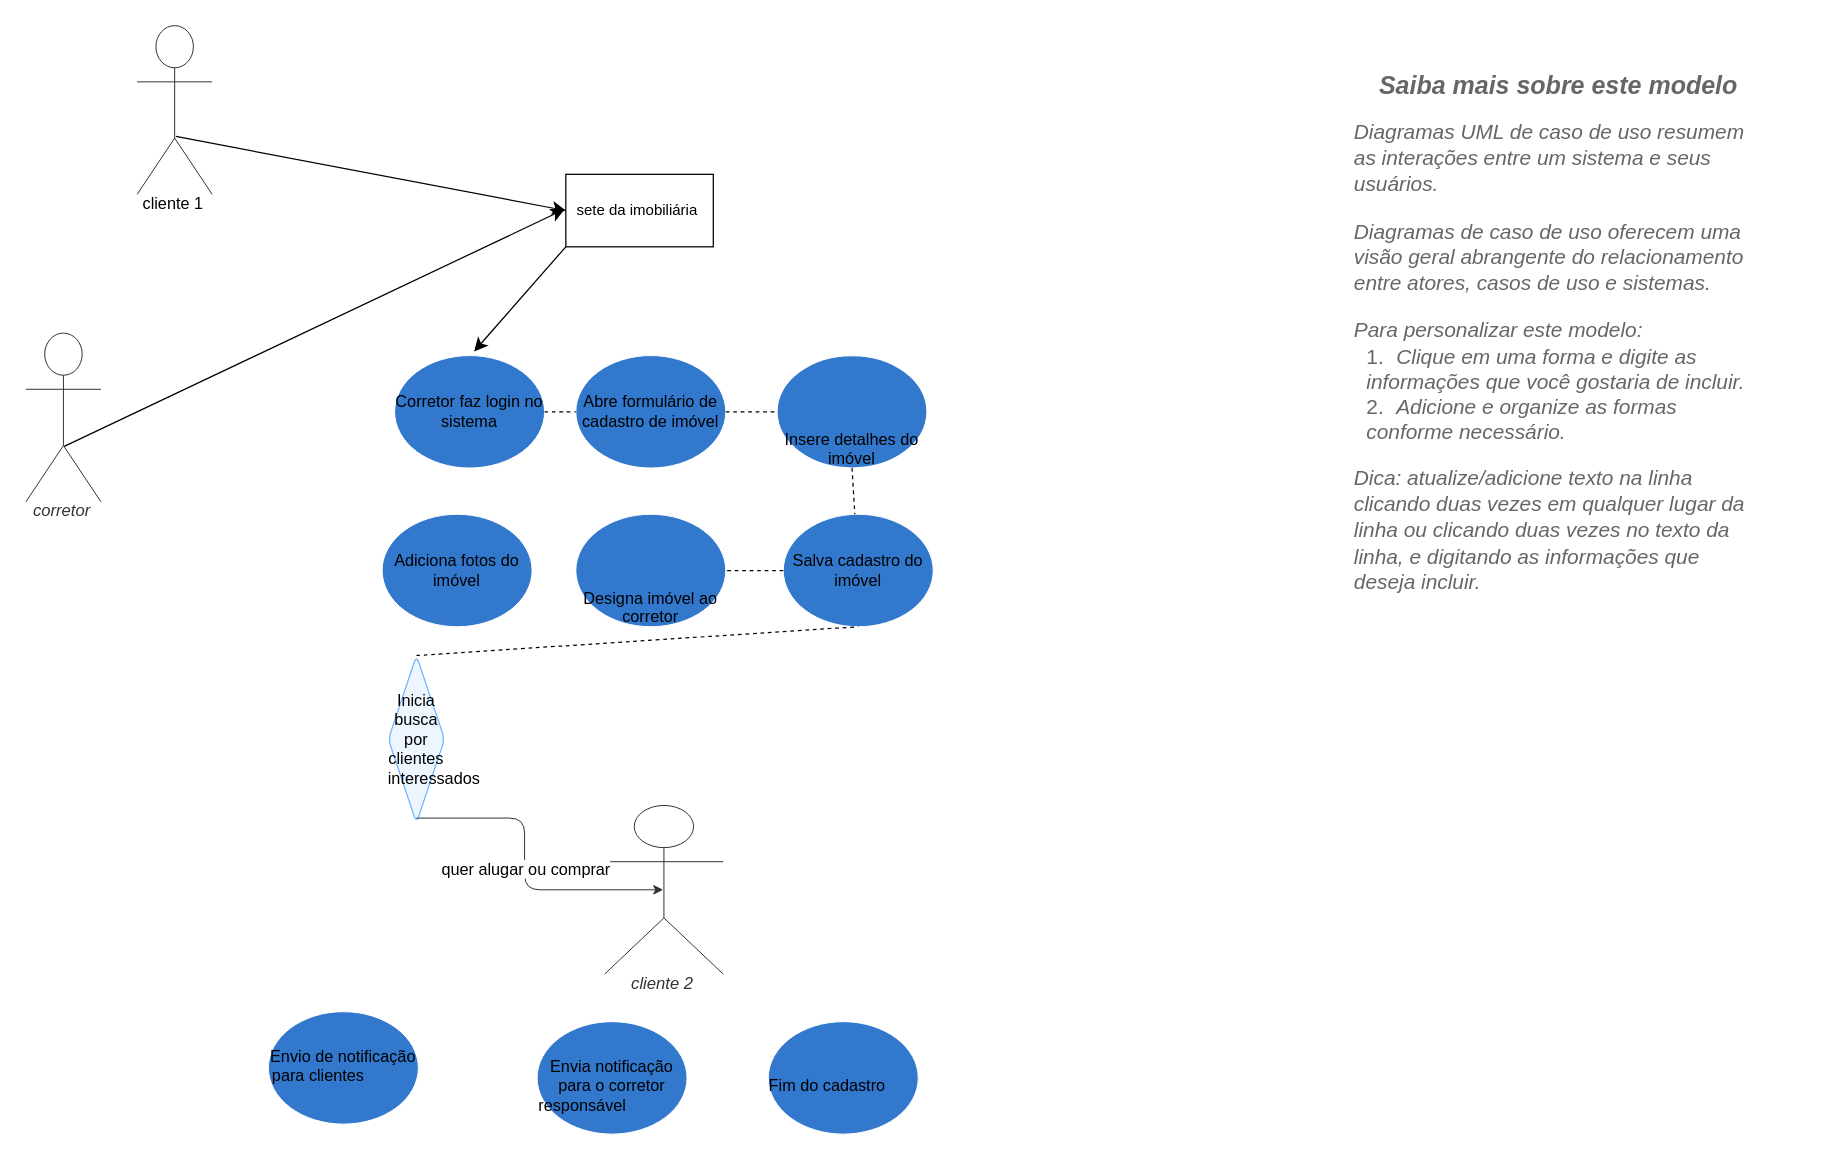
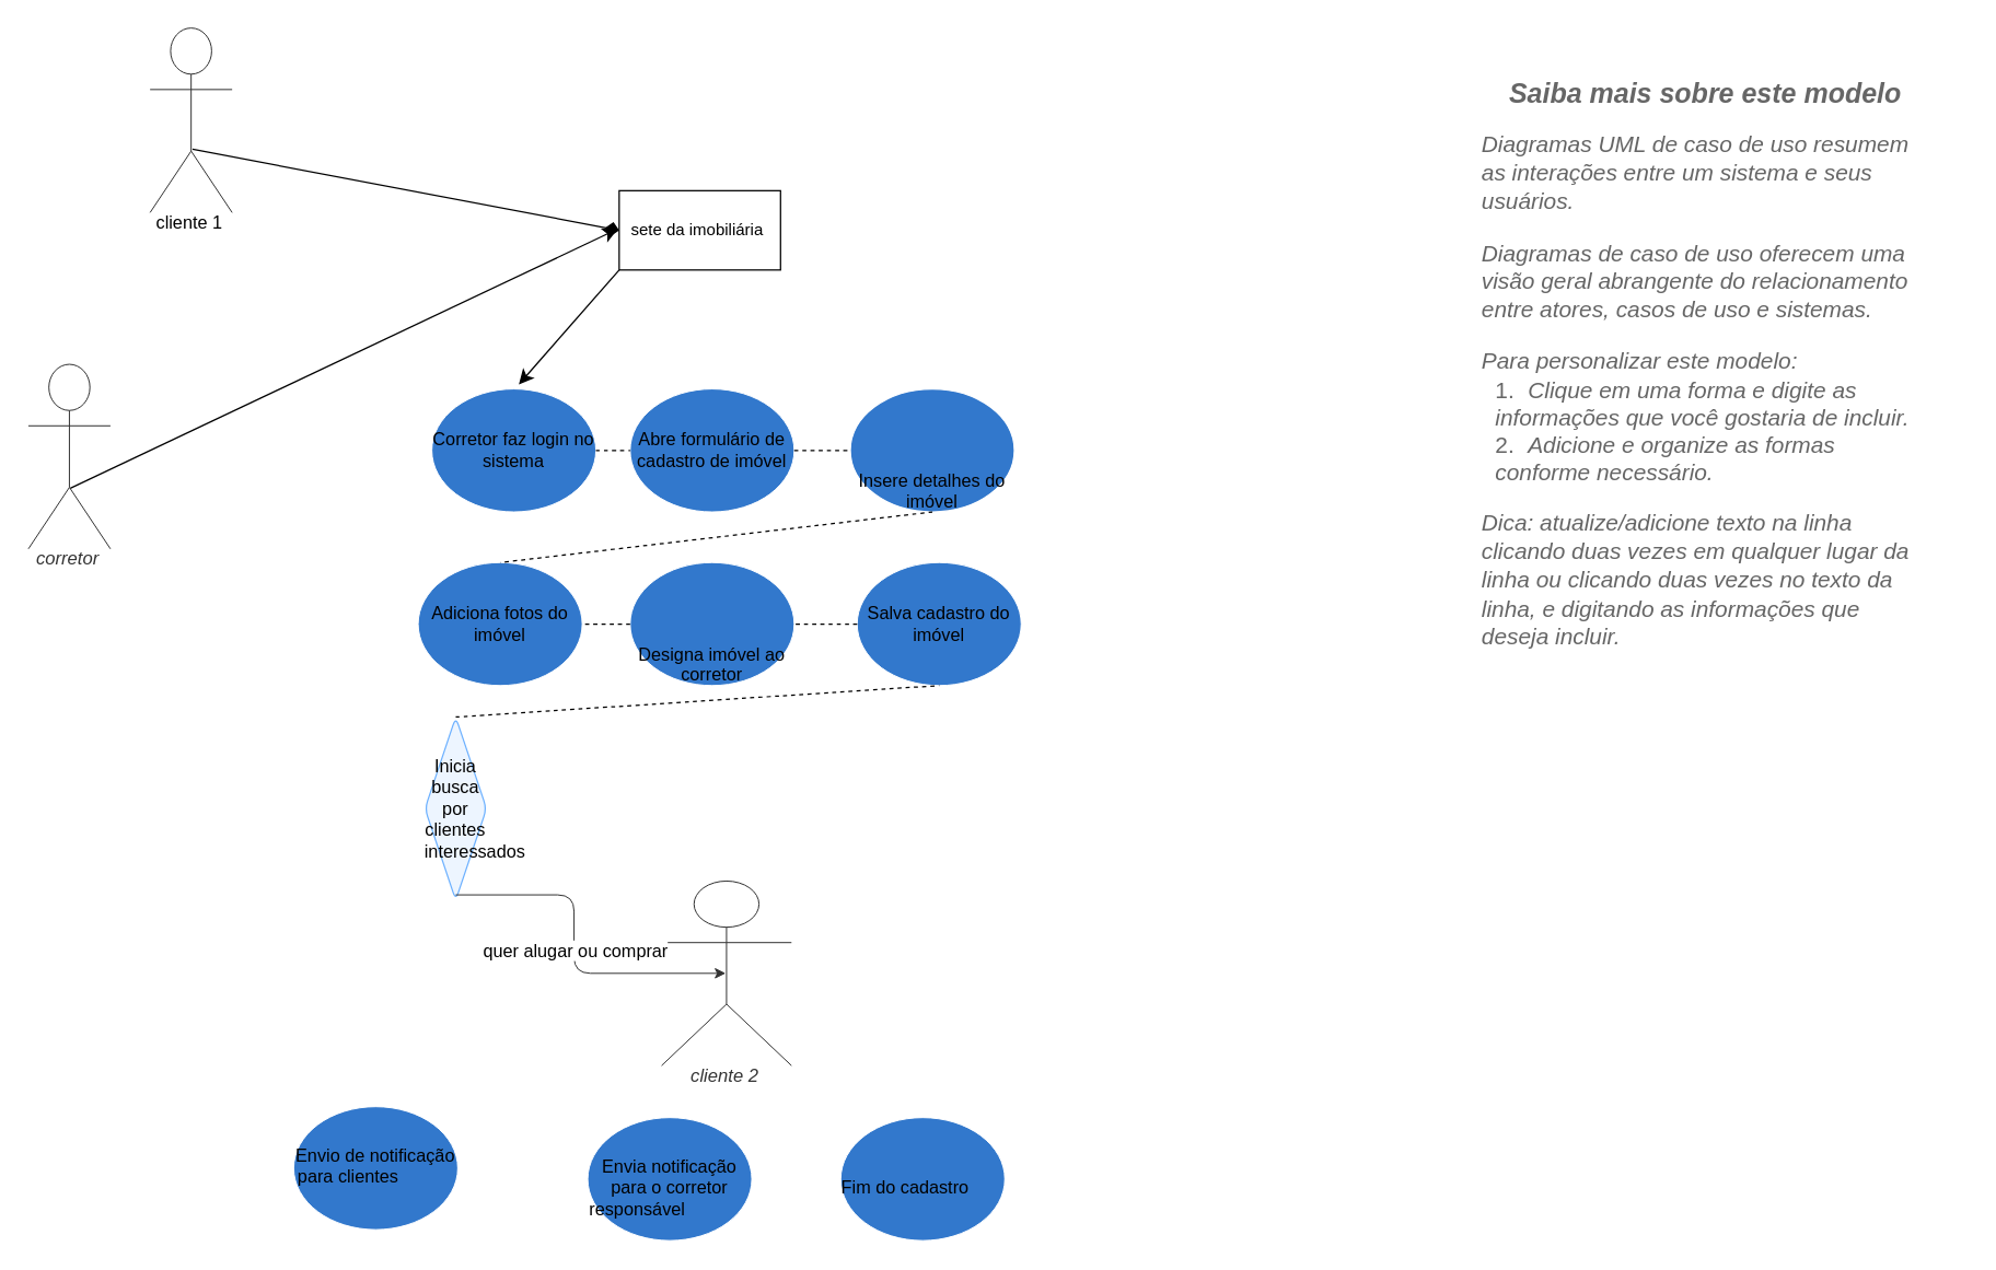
  <mxCell id="0" />
  <mxCell id="1" parent="0" />
  <mxCell id="2" value="corretor" style="html=1;overflow=block;blockSpacing=1;shape=umlActor;labelPosition=center;verticalLabelPosition=bottom;verticalAlign=top;whiteSpace=nowrap;fontSize=13.3;fontColor=#333333;fontStyle=2;spacing=0;strokeColor=#333333;strokeOpacity=100;rounded=1;absoluteArcSize=1;arcSize=7.5;fillColor=#ffffff;strokeWidth=0.8;lucidId=.Q4MOHSBDm2E;" vertex="1" parent="1"><mxGeometry x="20" y="266" width="60" height="135" as="geometry" /></mxCell>
  <mxCell id="3" value="cliente 2" style="html=1;overflow=block;blockSpacing=1;shape=umlActor;labelPosition=center;verticalLabelPosition=bottom;verticalAlign=top;whiteSpace=nowrap;fontSize=13.3;fontColor=#333333;fontStyle=2;spacing=0;strokeColor=#333333;strokeOpacity=100;rounded=1;absoluteArcSize=1;arcSize=7.5;fillColor=#ffffff;strokeWidth=0.8;lucidId=.Q4MG143k2o2;" vertex="1" parent="1"><mxGeometry x="483" y="644" width="95" height="135" as="geometry" /></mxCell>
  <mxCell id="4" value="Corretor faz login no sistema" style="html=1;overflow=block;blockSpacing=1;whiteSpace=wrap;ellipse;fontSize=13;align=center;spacing=0;verticalAlign=middle;strokeColor=#ffffff;strokeOpacity=100;fillOpacity=100;rounded=1;absoluteArcSize=1;arcSize=7.5;fillColor=#3278cc;strokeWidth=0.8;lucidId=.Q4MeaXKLHhP;" vertex="1" parent="1"><mxGeometry x="315" y="284" width="120" height="90" as="geometry" /></mxCell>
  <mxCell id="5" value="Abre formulário de cadastro de imóvel" style="html=1;overflow=block;blockSpacing=1;whiteSpace=wrap;ellipse;fontSize=13;align=center;spacing=0;verticalAlign=middle;strokeColor=#ffffff;strokeOpacity=100;fillOpacity=100;rounded=1;absoluteArcSize=1;arcSize=7.5;fillColor=#3278cc;strokeWidth=0.8;lucidId=.Q4M82ccuo9S;" vertex="1" parent="1"><mxGeometry x="460" y="284" width="120" height="90" as="geometry" /></mxCell>
  <mxCell id="6" value="Adiciona fotos do imóvel" style="html=1;overflow=block;blockSpacing=1;whiteSpace=wrap;ellipse;fontSize=13;align=center;spacing=0;verticalAlign=middle;strokeColor=#ffffff;strokeOpacity=100;fillOpacity=100;rounded=1;absoluteArcSize=1;arcSize=7.5;fillColor=#3278cc;strokeWidth=0.8;lucidId=.Q4M-m0Nwd3n;" vertex="1" parent="1"><mxGeometry x="305" y="411" width="120" height="90" as="geometry" /></mxCell>
  <mxCell id="7" value="Salva cadastro do imóvel" style="html=1;overflow=block;blockSpacing=1;whiteSpace=wrap;ellipse;fontSize=13;align=center;spacing=0;verticalAlign=middle;strokeColor=#ffffff;strokeOpacity=100;fillOpacity=100;rounded=1;absoluteArcSize=1;arcSize=7.5;fillColor=#3278cc;strokeWidth=0.8;lucidId=.Q4M-E~2-rLI;" vertex="1" parent="1"><mxGeometry x="626" y="411" width="120" height="90" as="geometry" /></mxCell>
  <mxCell id="8" value="" style="html=1;overflow=block;blockSpacing=1;whiteSpace=wrap;rounded=1;absoluteArcSize=1;arcSize=24;container=1;pointerEvents=0;collapsible=0;recursiveResize=0;fontSize=13;spacing=0;strokeOpacity=0;fillOpacity=100;fillColor=#ffffff;strokeWidth=1.5;lucidId=.Q4Ml290qa1X;" vertex="1" parent="1"><mxGeometry x="1057" width="380" height="495" as="geometry" y="29" /></mxCell>
  <mxCell id="9" value="Saiba mais sobre este modelo" style="html=1;overflow=block;blockSpacing=1;whiteSpace=wrap;fontSize=20;fontColor=#666666;fontStyle=3;spacing=3.8;strokeOpacity=0;fillOpacity=0;fillColor=#ffffff;strokeWidth=1.5;lucidId=.Q4Mjwwwb2kh;" vertex="1" parent="8"><mxGeometry y="15" width="379" height="45" as="geometry" /></mxCell>
  <mxCell id="10" value="&lt;div style=&quot;display: flex; justify-content: flex-start; text-align: left; align-items: baseline; font-size: 0; line-height: 1.25;margin-top: -2px;&quot;&gt;&lt;span&gt;&lt;span style=&quot;font-size:16.7px;color:#666666;font-style: italic;&quot;&gt;Diagramas UML de caso de uso resumem as interações entre um sistema e seus usuários.&#10;&lt;/span&gt;&lt;/span&gt;&lt;/div&gt;&lt;div style=&quot;display: flex; justify-content: flex-start; text-align: left; align-items: baseline; font-size: 0; line-height: 1.25;margin-top: -2px;&quot;&gt;&lt;span&gt;&lt;span style=&quot;font-size:16.7px;color:#666666;font-style: italic;&quot;&gt;&#10;&lt;/span&gt;&lt;/span&gt;&lt;/div&gt;&lt;div style=&quot;display: flex; justify-content: flex-start; text-align: left; align-items: baseline; font-size: 0; line-height: 1.25;margin-top: -2px;&quot;&gt;&lt;span&gt;&lt;span style=&quot;font-size:16.7px;color:#666666;font-style: italic;&quot;&gt;Diagramas de caso de uso oferecem uma visão geral abrangente do relacionamento entre atores, casos de uso e sistemas.&#10;&lt;/span&gt;&lt;/span&gt;&lt;/div&gt;&lt;div style=&quot;display: flex; justify-content: flex-start; text-align: left; align-items: baseline; font-size: 0; line-height: 1.25;margin-top: -2px;&quot;&gt;&lt;span&gt;&lt;span style=&quot;font-size:16.7px;color:#666666;font-style: italic;&quot;&gt;&#10;&lt;/span&gt;&lt;/span&gt;&lt;/div&gt;&lt;div style=&quot;display: flex; justify-content: flex-start; text-align: left; align-items: baseline; font-size: 0; line-height: 1.25;margin-top: -2px;&quot;&gt;&lt;span&gt;&lt;span style=&quot;font-size:16.7px;color:#666666;font-style: italic;&quot;&gt;Para personalizar este modelo:&#10;&lt;/span&gt;&lt;/span&gt;&lt;/div&gt;&lt;ol style=&quot;margin: 0px; padding-left: 10px;list-style-position: inside; list-style-type:decimal&quot;&gt;&lt;li style=&quot;text-align:left;color:#666666;font-size:16.7px;&quot;&gt;&lt;span style=&quot;margin-left: 5.4px;margin-top: -2px;&quot;&gt;&lt;span style=&quot;font-size:16.7px;color:#666666;font-style: italic;&quot;&gt;Clique em uma forma e digite as informações que você gostaria de incluir.&lt;/span&gt;&lt;/span&gt;&lt;/li&gt;&lt;li style=&quot;text-align:left;color:#666666;font-size:16.7px;&quot;&gt;&lt;span style=&quot;margin-left: 5.4px;margin-top: -2px;&quot;&gt;&lt;span style=&quot;font-size:16.7px;color:#666666;font-style: italic;&quot;&gt;Adicione e organize as formas conforme necessário.&lt;/span&gt;&lt;/span&gt;&lt;/li&gt;&lt;/ol&gt;&lt;div style=&quot;display: flex; justify-content: flex-start; text-align: left; align-items: baseline; font-size: 0; line-height: 1.25;margin-top: -2px;&quot;&gt;&lt;span&gt;&lt;span style=&quot;font-size:16.7px;color:#666666;font-style: italic;&quot;&gt;&#10;&lt;/span&gt;&lt;/span&gt;&lt;/div&gt;&lt;div style=&quot;display: flex; justify-content: flex-start; text-align: left; align-items: baseline; font-size: 0; line-height: 1.25;margin-top: -2px;&quot;&gt;&lt;span&gt;&lt;span style=&quot;font-size:16.7px;color:#666666;font-style: italic;&quot;&gt;Dica: atualize/adicione texto na linha clicando duas vezes em qualquer lugar da linha ou clicando duas vezes no texto da linha, e digitando as informações que deseja incluir.&lt;/span&gt;&lt;/span&gt;&lt;/div&gt;" style="html=1;overflow=block;blockSpacing=1;whiteSpace=wrap;fontSize=13;spacing=9.8;verticalAlign=top;strokeOpacity=0;fillOpacity=0;fillColor=#ffffff;strokeWidth=1.5;lucidId=.Q4MEdst6Y5k;" vertex="1" parent="8"><mxGeometry x="17" y="60" width="345" height="405" as="geometry" /></mxCell>
  <mxCell id="11" value="cliente 1" style="html=1;overflow=block;blockSpacing=1;shape=umlActor;labelPosition=center;verticalLabelPosition=bottom;verticalAlign=top;whiteSpace=nowrap;fontSize=13;align=center;spacing=0;strokeColor=#333333;strokeOpacity=100;rounded=1;absoluteArcSize=1;arcSize=7.5;fillColor=#ffffff;strokeWidth=0.8;lucidId=MnbAZm7IdG_y;" vertex="1" parent="1"><mxGeometry x="109" y="20" width="60" height="135" as="geometry" /></mxCell>
  <mxCell id="12" value="Inicia busca por clientes interessados" style="html=1;overflow=block;blockSpacing=1;whiteSpace=wrap;rhombus;fontSize=13;spacing=0;strokeColor=#6db1ff;strokeOpacity=100;fillOpacity=100;rounded=1;absoluteArcSize=1;arcSize=12;fillColor=#edf5ff;strokeWidth=NaN;lucidId=dtbA5AyEULAk;" vertex="1" parent="1"><mxGeometry x="310" y="524" width="45" height="134" as="geometry" /></mxCell>
  <mxCell id="13" value="Insere detalhes do imóvel" style="html=1;overflow=block;blockSpacing=1;whiteSpace=wrap;ellipse;fontSize=13;spacing=0;verticalAlign=bottom;strokeColor=#ffffff;strokeOpacity=100;fillOpacity=100;rounded=1;absoluteArcSize=1;arcSize=7.5;fillColor=#3278cc;strokeWidth=NaN;lucidId=svbAyBxer0Q.;" vertex="1" parent="1"><mxGeometry x="621" y="284" width="120" height="90" as="geometry" /></mxCell>
  <mxCell id="14" value="&lt;font style=&quot;vertical-align: inherit;&quot;&gt;&lt;font style=&quot;vertical-align: inherit;&quot;&gt;Envio de notificação para clientes&amp;nbsp; &amp;nbsp; &amp;nbsp; &amp;nbsp; &amp;nbsp; &amp;nbsp; &amp;nbsp; &amp;nbsp; &amp;nbsp; &amp;nbsp; &amp;nbsp; &amp;nbsp; &amp;nbsp; &amp;nbsp; &amp;nbsp; &amp;nbsp; &amp;nbsp; &amp;nbsp; &amp;nbsp; &amp;nbsp; &amp;nbsp; &amp;nbsp; &amp;nbsp;&amp;nbsp;&lt;/font&gt;&lt;/font&gt;" style="html=1;overflow=block;blockSpacing=1;whiteSpace=wrap;ellipse;fontSize=13;spacing=0;verticalAlign=bottom;strokeColor=#ffffff;strokeOpacity=100;fillOpacity=100;rounded=1;absoluteArcSize=1;arcSize=7.5;fillColor=#3278cc;strokeWidth=0.8;lucidId=MAbAPY~cof7a;" vertex="1" parent="1"><mxGeometry x="214" y="809" width="120" height="90" as="geometry" /></mxCell>
  <mxCell id="15" value="Designa imóvel ao corretor" style="html=1;overflow=block;blockSpacing=1;whiteSpace=wrap;ellipse;fontSize=13;spacing=0;verticalAlign=bottom;strokeColor=#ffffff;strokeOpacity=100;fillOpacity=100;rounded=1;absoluteArcSize=1;arcSize=7.5;fillColor=#3278cc;strokeWidth=0.8;lucidId=UAbA1tlMS72B;" vertex="1" parent="1"><mxGeometry x="460" y="411" width="120" height="90" as="geometry" /></mxCell>
  <mxCell id="16" value="&lt;font style=&quot;vertical-align: inherit;&quot;&gt;&lt;font style=&quot;vertical-align: inherit;&quot;&gt;Fim do cadastro&amp;nbsp; &amp;nbsp; &amp;nbsp; &amp;nbsp; &amp;nbsp; &amp;nbsp; &amp;nbsp; &amp;nbsp; &amp;nbsp; &amp;nbsp; &amp;nbsp; &amp;nbsp; &amp;nbsp; &amp;nbsp; &amp;nbsp; &amp;nbsp; &amp;nbsp; &amp;nbsp; &amp;nbsp; &amp;nbsp; &amp;nbsp; &amp;nbsp; &amp;nbsp; &amp;nbsp; &amp;nbsp; &amp;nbsp; &amp;nbsp; &amp;nbsp; &amp;nbsp; &amp;nbsp; &amp;nbsp; &amp;nbsp; &amp;nbsp; &amp;nbsp; &amp;nbsp; &amp;nbsp; &amp;nbsp;&lt;/font&gt;&lt;/font&gt;" style="html=1;overflow=block;blockSpacing=1;whiteSpace=wrap;ellipse;fontSize=13;spacing=0;verticalAlign=bottom;strokeColor=#ffffff;strokeOpacity=100;fillOpacity=100;rounded=1;absoluteArcSize=1;arcSize=7.5;fillColor=#3278cc;strokeWidth=0.8;lucidId=VAbANlVcRrP4;" vertex="1" parent="1"><mxGeometry x="614" y="817" width="120" height="90" as="geometry" /></mxCell>
  <mxCell id="17" value="&lt;font style=&quot;vertical-align: inherit;&quot;&gt;&lt;font style=&quot;vertical-align: inherit;&quot;&gt;&lt;font style=&quot;vertical-align: inherit;&quot;&gt;&lt;font style=&quot;vertical-align: inherit;&quot;&gt;Envia notificação para o corretor responsável&amp;nbsp; &amp;nbsp; &amp;nbsp; &amp;nbsp; &amp;nbsp; &amp;nbsp; &amp;nbsp; &amp;nbsp; &amp;nbsp; &amp;nbsp; &amp;nbsp; &amp;nbsp; &amp;nbsp; &amp;nbsp; &amp;nbsp; &amp;nbsp; &amp;nbsp; &amp;nbsp;&amp;nbsp;&lt;/font&gt;&lt;/font&gt;&lt;/font&gt;&lt;/font&gt;" style="html=1;overflow=block;blockSpacing=1;whiteSpace=wrap;ellipse;fontSize=13;spacing=0;verticalAlign=bottom;strokeColor=#ffffff;strokeOpacity=100;fillOpacity=100;rounded=1;absoluteArcSize=1;arcSize=7.5;fillColor=#3278cc;strokeWidth=0.8;lucidId=WAbAo1zQkr0b;" vertex="1" parent="1"><mxGeometry x="429" y="817" width="120" height="90" as="geometry" /></mxCell>
  <mxCell id="18" value="" style="html=1;jettySize=18;whiteSpace=wrap;fontSize=13;align=center;strokeColor=#333333;strokeOpacity=100;strokeWidth=0.8;rounded=1;arcSize=24;edgeStyle=orthogonalEdgeStyle;startArrow=none;exitX=0.5;exitY=0.971;exitPerimeter=0;entryX=0.494;entryY=0.5;entryPerimeter=0;lucidId=uFbAf1oUUVrC;" edge="1" parent="1" source="12" target="3"><mxGeometry width="100" height="100" relative="1" as="geometry"><Array as="points" /></mxGeometry></mxCell>
  <mxCell id="19" value="quer alugar ou comprar" style="text;html=1;resizable=0;labelBackgroundColor=default;align=center;verticalAlign=middle;fontSize=13;" vertex="1" parent="18"><mxGeometry relative="1" as="geometry" /></mxCell>
  <mxCell id="20" style="edgeStyle=none;curved=1;rounded=0;orthogonalLoop=1;jettySize=auto;html=1;exitX=0;exitY=1;exitDx=0;exitDy=0;fontSize=12;startSize=8;endSize=8;" edge="1" parent="1" source="21"><mxGeometry relative="1" as="geometry"><mxPoint x="378.667" y="280.667" as="targetPoint" /></mxGeometry></mxCell>
  <mxCell id="21" value="&lt;font style=&quot;vertical-align: inherit;&quot;&gt;&lt;font style=&quot;vertical-align: inherit;&quot;&gt;&lt;font style=&quot;vertical-align: inherit;&quot;&gt;&lt;font style=&quot;vertical-align: inherit;&quot;&gt;sete da imobiliária&amp;nbsp;&lt;/font&gt;&lt;/font&gt;&lt;/font&gt;&lt;/font&gt;" style="rounded=0;whiteSpace=wrap;html=1;" vertex="1" parent="1"><mxGeometry x="452" y="139" width="118" height="58" as="geometry" /></mxCell>
- <mxCell id="22" value="" style="endArrow=classic;html=1;rounded=0;fontSize=12;startSize=8;endSize=8;curved=1;exitX=0.517;exitY=0.657;exitDx=0;exitDy=0;exitPerimeter=0;entryX=0;entryY=0.5;entryDx=0;entryDy=0;" edge="1" parent="1" source="11" target="21"><mxGeometry width="50" height="50" relative="1" as="geometry"><mxPoint x="700" y="474" as="sourcePoint" /><mxPoint x="439" y="157" as="targetPoint" /></mxGeometry></mxCell>
+ <mxCell id="22" value="" style="endArrow=diamond;html=1;rounded=0;fontSize=12;startSize=8;endSize=8;curved=1;exitX=0.517;exitY=0.657;exitDx=0;exitDy=0;exitPerimeter=0;entryX=0;entryY=0.5;entryDx=0;entryDy=0;" edge="1" parent="1" source="11" target="21"><mxGeometry width="50" height="50" relative="1" as="geometry"><mxPoint x="700" y="474" as="sourcePoint" /><mxPoint x="439" y="157" as="targetPoint" /></mxGeometry></mxCell>
  <mxCell id="23" value="" style="edgeStyle=none;orthogonalLoop=1;jettySize=auto;html=1;rounded=0;fontSize=12;startSize=8;endSize=8;curved=1;exitX=0.511;exitY=0.672;exitDx=0;exitDy=0;exitPerimeter=0;" edge="1" parent="1" source="2"><mxGeometry width="140" relative="1" as="geometry"><mxPoint x="-26" y="351" as="sourcePoint" /><mxPoint x="451" y="167" as="targetPoint" /><Array as="points" /></mxGeometry></mxCell>
  <mxCell id="24" value="" style="endArrow=none;dashed=1;html=1;rounded=0;fontSize=12;startSize=8;endSize=8;curved=1;exitX=1;exitY=0.5;exitDx=0;exitDy=0;entryX=0;entryY=0.5;entryDx=0;entryDy=0;" edge="1" parent="1" source="4" target="5"><mxGeometry width="50" height="50" relative="1" as="geometry"><mxPoint x="426" y="372" as="sourcePoint" /><mxPoint x="476" y="322" as="targetPoint" /></mxGeometry></mxCell>
  <mxCell id="25" value="" style="endArrow=none;dashed=1;html=1;rounded=0;fontSize=12;startSize=8;endSize=8;curved=1;exitX=1;exitY=0.5;exitDx=0;exitDy=0;entryX=0;entryY=0.5;entryDx=0;entryDy=0;" edge="1" parent="1" source="5" target="13"><mxGeometry width="50" height="50" relative="1" as="geometry"><mxPoint x="576" y="372" as="sourcePoint" /><mxPoint x="626" y="322" as="targetPoint" /></mxGeometry></mxCell>
- <mxCell id="26" value="" style="endArrow=none;dashed=1;html=1;rounded=0;fontSize=12;startSize=8;endSize=8;curved=1;exitX=0.5;exitY=1;exitDx=0;exitDy=0;" edge="1" parent="1" source="13" target="7"><mxGeometry width="50" height="50" relative="1" as="geometry"><mxPoint x="699" y="474" as="sourcePoint" /><mxPoint x="749" y="424" as="targetPoint" /></mxGeometry></mxCell>
+ <mxCell id="26" value="" style="endArrow=none;dashed=1;html=1;rounded=0;fontSize=12;startSize=8;endSize=8;curved=1;entryX=0.5;entryY=0;entryDx=0;entryDy=0;exitX=0.5;exitY=1;exitDx=0;exitDy=0;" edge="1" parent="1" source="13" target="6"><mxGeometry width="50" height="50" relative="1" as="geometry"><mxPoint x="699" y="474" as="sourcePoint" /><mxPoint x="749" y="424" as="targetPoint" /></mxGeometry></mxCell>
  <mxCell id="27" value="" style="endArrow=none;dashed=1;html=1;rounded=0;fontSize=12;startSize=8;endSize=8;curved=1;entryX=1;entryY=0.5;entryDx=0;entryDy=0;exitX=0;exitY=0.5;exitDx=0;exitDy=0;" edge="1" parent="1" source="7" target="15"><mxGeometry width="50" height="50" relative="1" as="geometry"><mxPoint x="699" y="474" as="sourcePoint" /><mxPoint x="749" y="424" as="targetPoint" /></mxGeometry></mxCell>
+ <mxCell id="28" value="" style="endArrow=none;dashed=1;html=1;rounded=0;fontSize=12;startSize=8;endSize=8;curved=1;" edge="1" parent="1" source="15" target="6"><mxGeometry width="50" height="50" relative="1" as="geometry"><mxPoint x="699" y="474" as="sourcePoint" /><mxPoint x="749" y="424" as="targetPoint" /></mxGeometry></mxCell>
  <mxCell id="29" value="" style="endArrow=none;dashed=1;html=1;rounded=0;fontSize=12;startSize=8;endSize=8;curved=1;entryX=0.5;entryY=1;entryDx=0;entryDy=0;exitX=0.5;exitY=0;exitDx=0;exitDy=0;" edge="1" parent="1" source="12" target="7"><mxGeometry width="50" height="50" relative="1" as="geometry"><mxPoint x="328" y="579" as="sourcePoint" /><mxPoint x="378" y="529" as="targetPoint" /></mxGeometry></mxCell>
